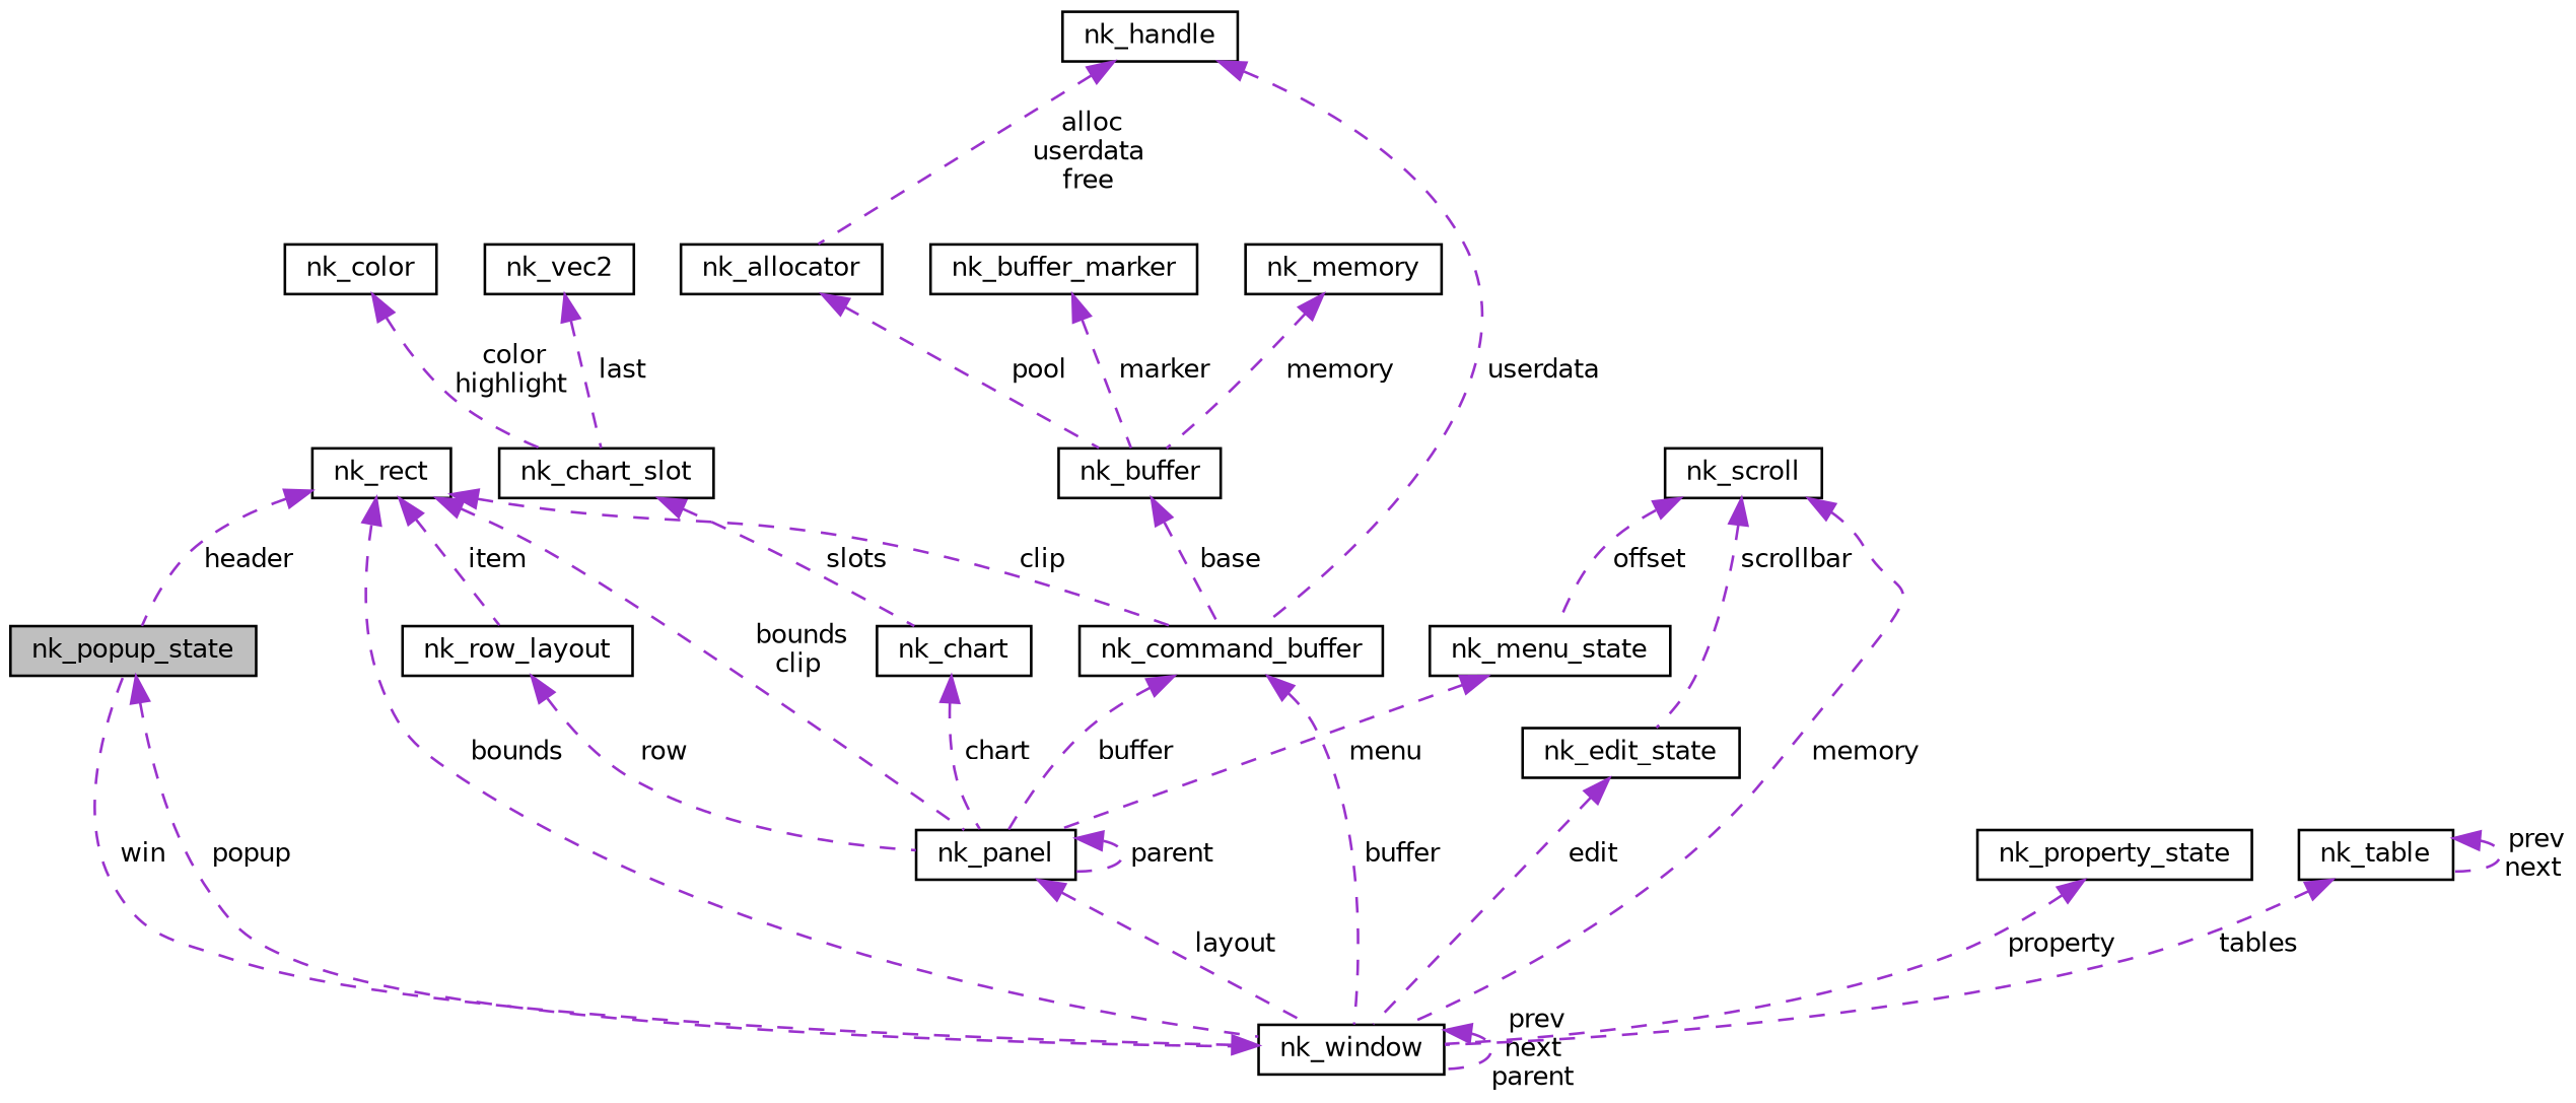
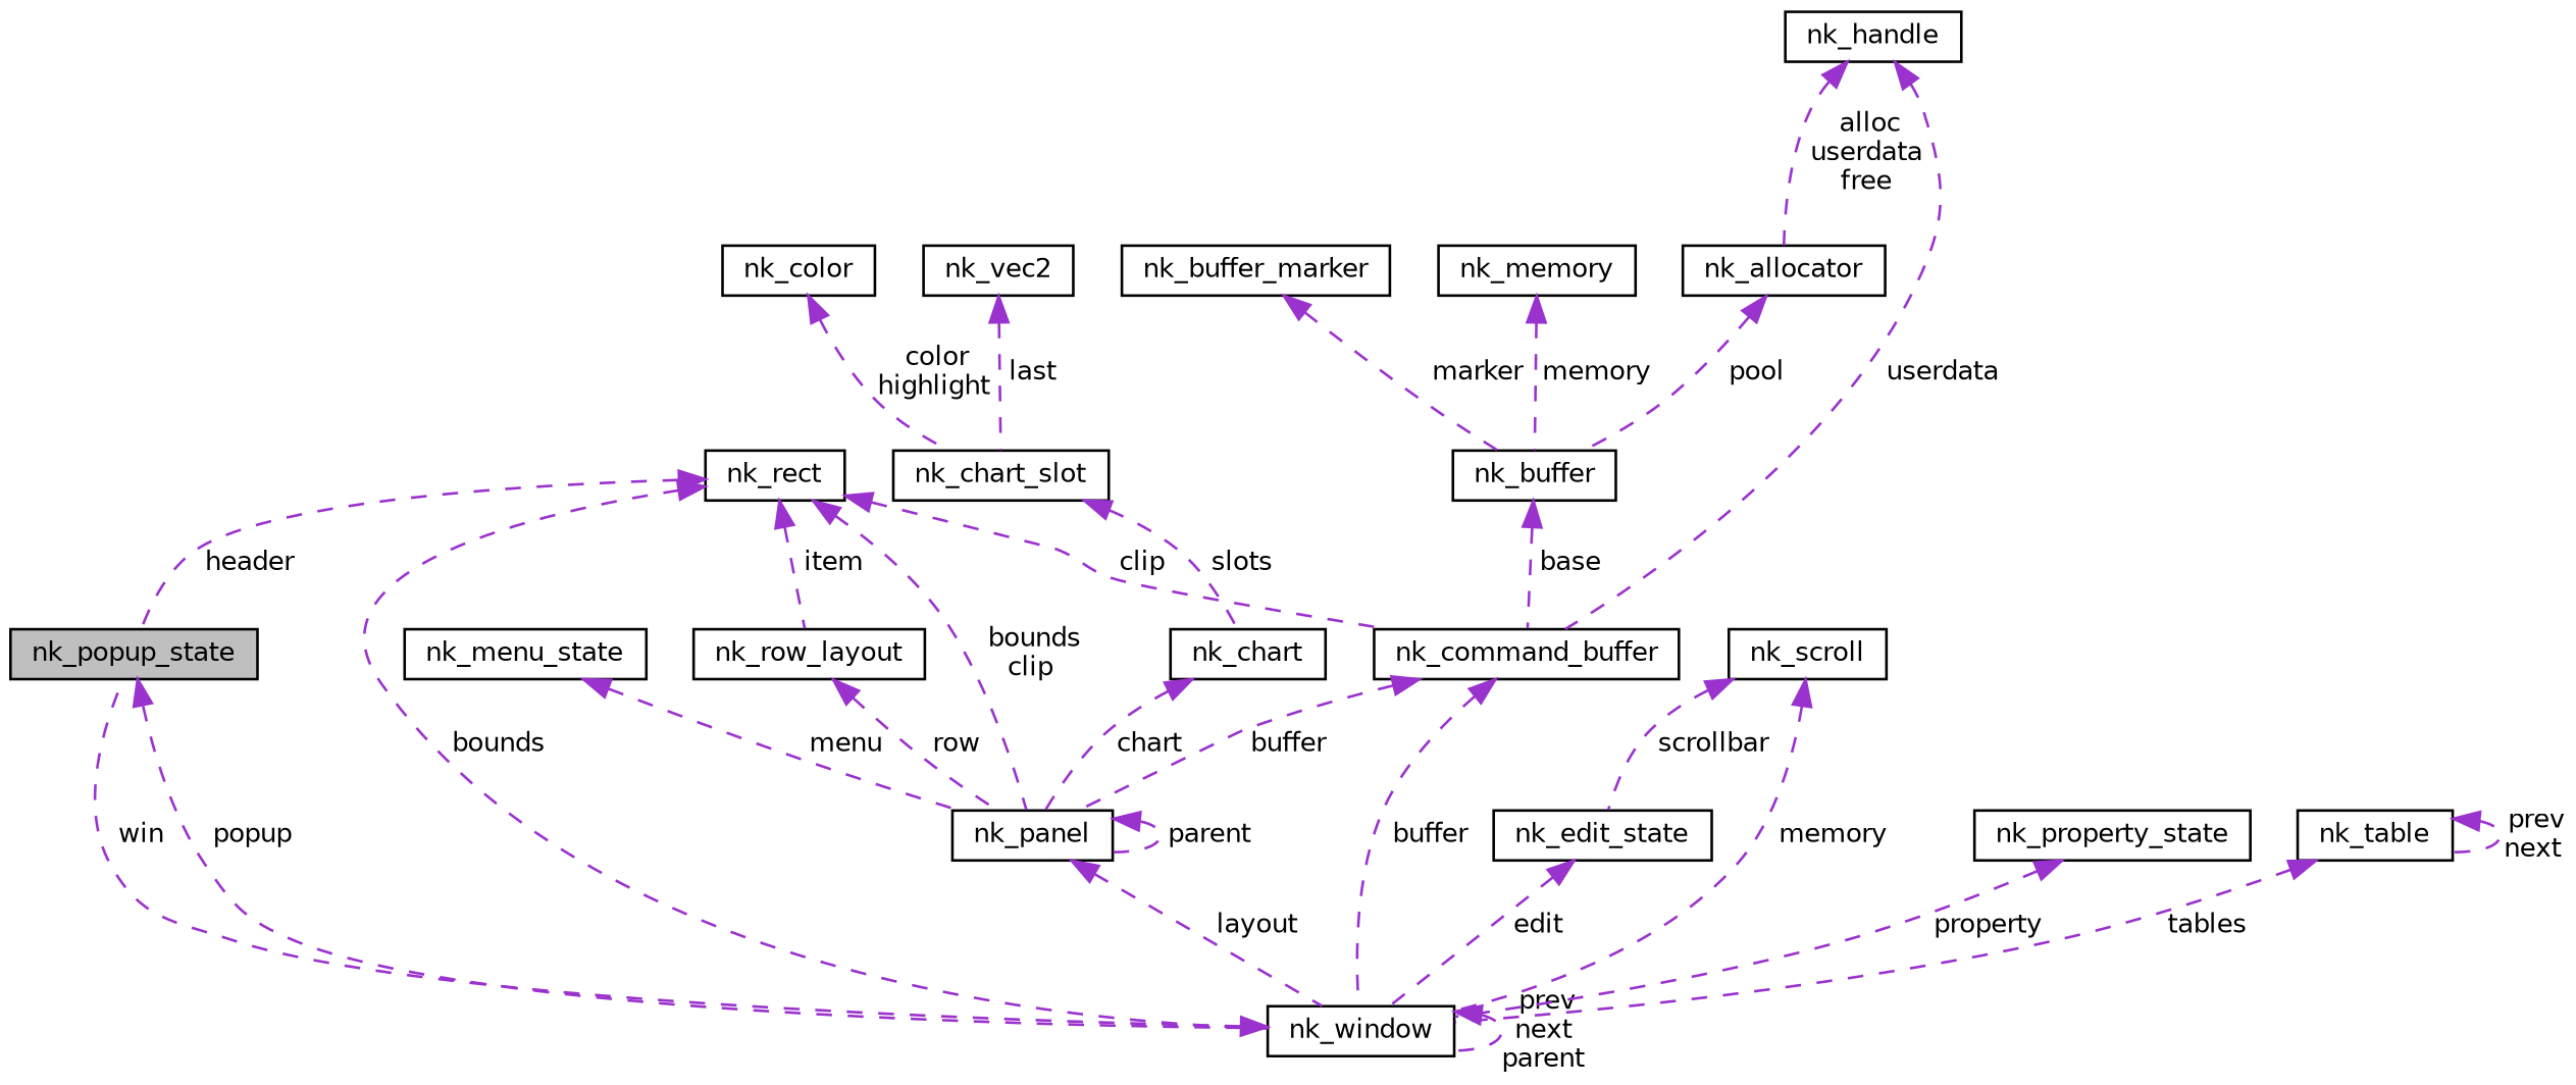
  digraph {
    node [color=black fillcolor=white fontname=Helvetica fontsize=10 shape=record style=filled]
    edge [color=darkorchid3 dir=back fontname=Helvetica fontsize=10 labelfontname=Helvetica labelfontsize=10 style=dashed]
    n1 [fillcolor=grey75 fontcolor=black height=0.2 label=nk_popup_state width=0.4]
    n2 [height=0.2 label=nk_window width=0.4]
    n3 [height=0.2 label=nk_rect width=0.4]
    n4 [height=0.2 label=nk_command_buffer width=0.4]
    n5 [height=0.2 label=nk_panel width=0.4]
    n6 [height=0.2 label=nk_row_layout width=0.4]
    n7 [height=0.2 label=nk_buffer width=0.4]
    n8 [height=0.2 label=nk_allocator width=0.4]
    n9 [height=0.2 label=nk_handle width=0.4]
    n10 [height=0.2 label=nk_buffer_marker width=0.4]
    n11 [height=0.2 label=nk_memory width=0.4]
    n12 [height=0.2 label=nk_scroll width=0.4]
    n13 [height=0.2 label=nk_menu_state width=0.4]
    n14 [height=0.2 label=nk_edit_state width=0.4]
    n15 [height=0.2 label=nk_property_state width=0.4]
    n16 [height=0.2 label=nk_chart width=0.4]
    n17 [height=0.2 label=nk_chart_slot width=0.4]
    n18 [height=0.2 label=nk_color width=0.4]
    n19 [height=0.2 label=nk_vec2 width=0.4]
    n20 [height=0.2 label=nk_table width=0.4]
    n1 -> n2 [label=" popup"]
    n2 -> n1 [label=" win"]
    n2 -> n2 [label=" prev\nnext\nparent"]
    n3 -> n1 [label=" header"]
    n3 -> n2 [label=" bounds"]
    n3 -> n4 [label=" clip"]
    n3 -> n5 [label=" bounds\nclip"]
    n3 -> n6 [label=" item"]
    n4 -> n2 [label=" buffer"]
    n4 -> n5 [label=" buffer"]
    n5 -> n2 [label=" layout"]
    n5 -> n5 [label=" parent"]
    n6 -> n5 [label=" row"]
    n7 -> n4 [label=" base"]
    n8 -> n7 [label=" pool"]
    n9 -> n4 [label=" userdata"]
    n9 -> n8 [label=" alloc\nuserdata\nfree"]
    n10 -> n7 [label=" marker"]
    n11 -> n7 [label=" memory"]
    n12 -> n2 [label=" memory"]
-   n12 -> n13 [label=" offset"]
    n12 -> n14 [label=" scrollbar"]
    n13 -> n5 [label=" menu"]
    n14 -> n2 [label=" edit"]
    n15 -> n2 [label=" property"]
    n16 -> n5 [label=" chart"]
    n17 -> n16 [label=" slots"]
    n18 -> n17 [label=" color\nhighlight"]
    n19 -> n17 [label=" last"]
    n20 -> n2 [label=" tables"]
    n20 -> n20 [label=" prev\nnext"]
  }
